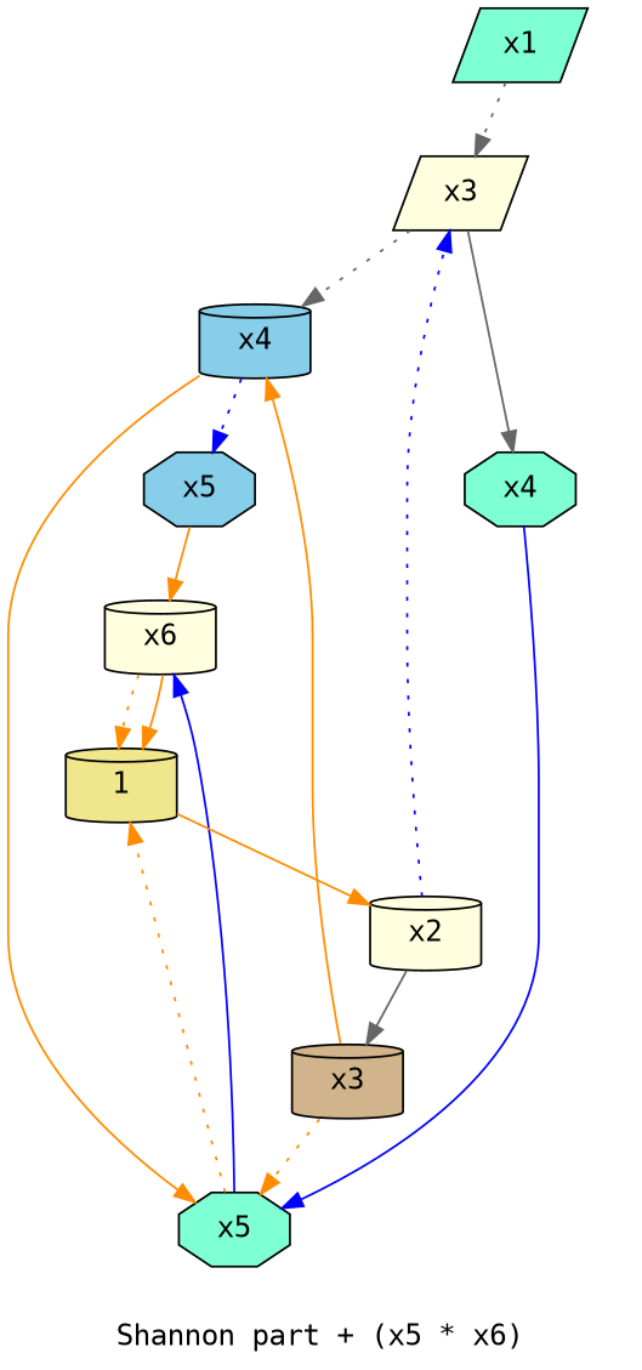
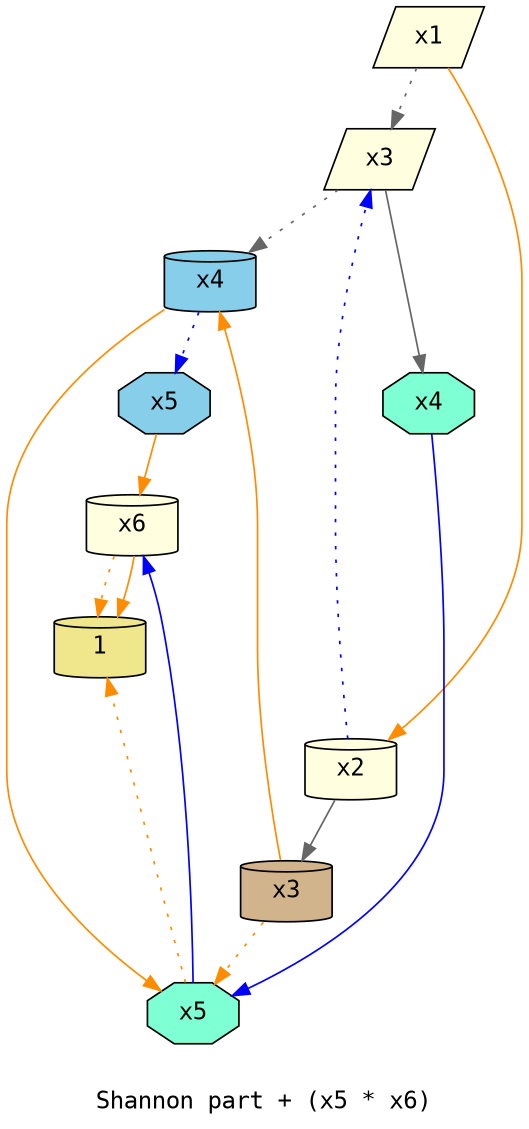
  digraph {
    fontname="DejaVu Sans Mono"
    label="Shannon part + (x5 * x6)"
    node [fillcolor=lightyellow fontname="DejaVu Sans Mono" shape=cylinder style=filled]
    edge [color=darkorange fontname="DejaVu Sans Mono" style=solid]
-   n1 [fillcolor=aquamarine label=x1 shape=parallelogram]
+   n1 [label=x1 shape=parallelogram]
    n2 [label=x3 shape=parallelogram]
    n3 [label=x2]
    n4 [fillcolor=skyblue label=x4]
    n5 [fillcolor=aquamarine label=x4 shape=octagon]
    n6 [fillcolor=tan label=x3]
    n7 [fillcolor=skyblue label=x5 shape=octagon]
    n8 [fillcolor=aquamarine label=x5 shape=octagon]
    n9 [label=x6]
    n10 [fillcolor=khaki label=1]
    n1 -> n2 [color=gray40 style=dotted]
-   n10 -> n3
+   n1 -> n3
    n2 -> n4 [color=gray40 style=dotted]
    n2 -> n5 [color=gray40]
    n3 -> n2 [color=blue style=dotted]
    n3 -> n6 [color=gray40]
    n4 -> n7 [color=blue style=dotted]
    n4 -> n8
    n5 -> n8 [color=blue]
    n6 -> n4
    n6 -> n8 [style=dotted]
    n7 -> n9
    n8 -> n9 [color=blue]
    n8 -> n10 [style=dotted]
    n9 -> n10 [style=dotted]
    n9 -> n10
  }
